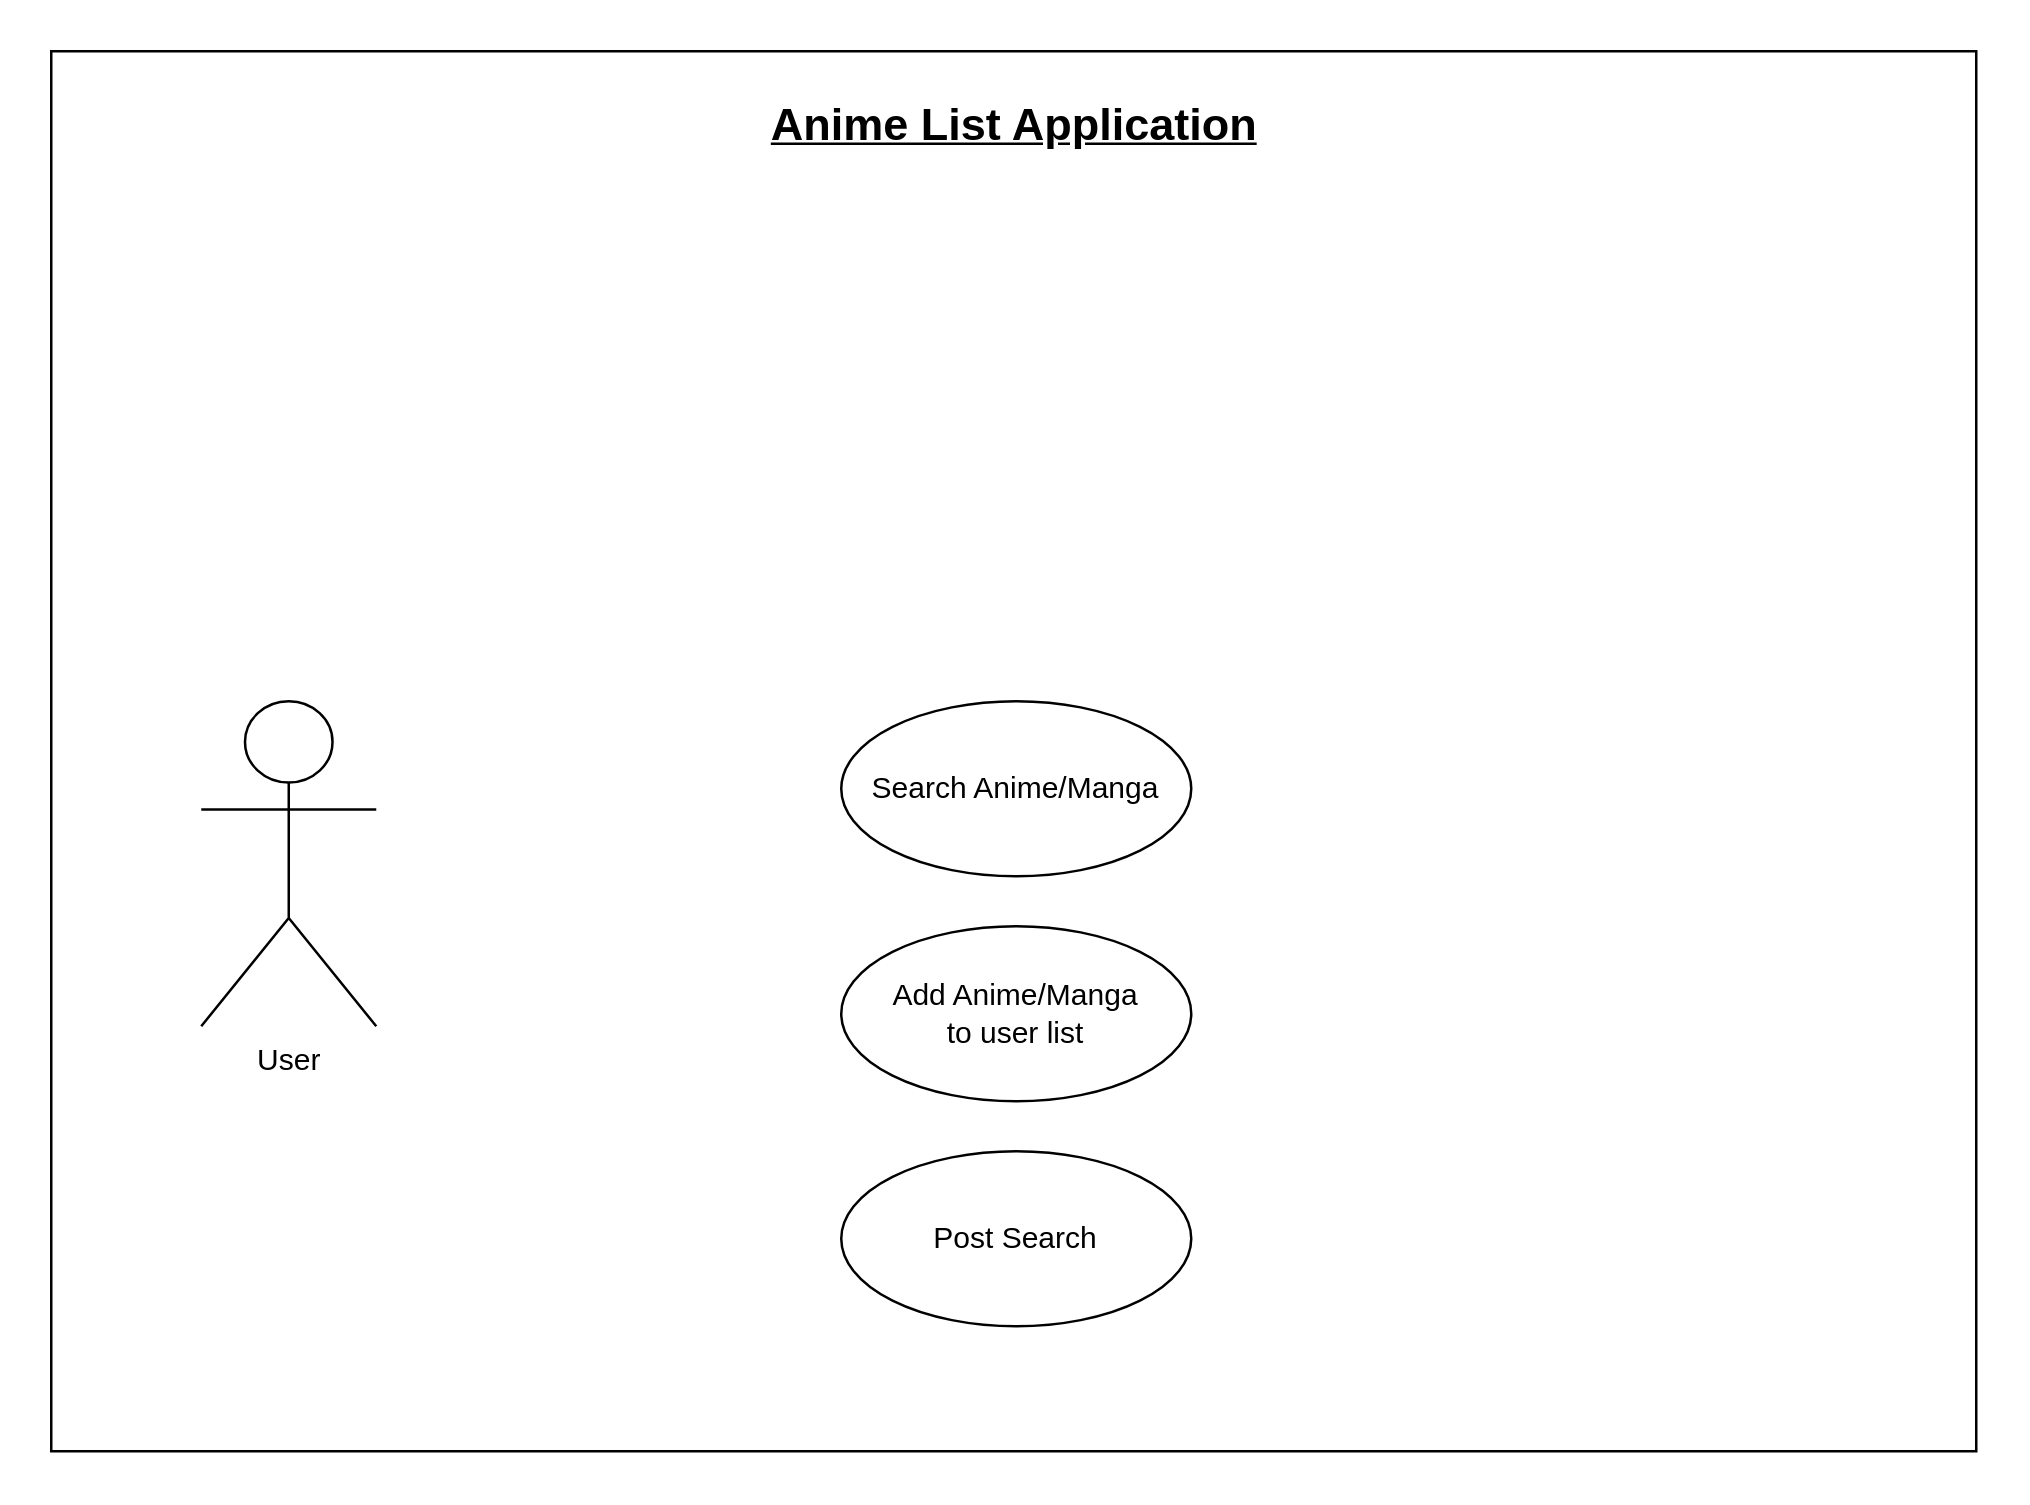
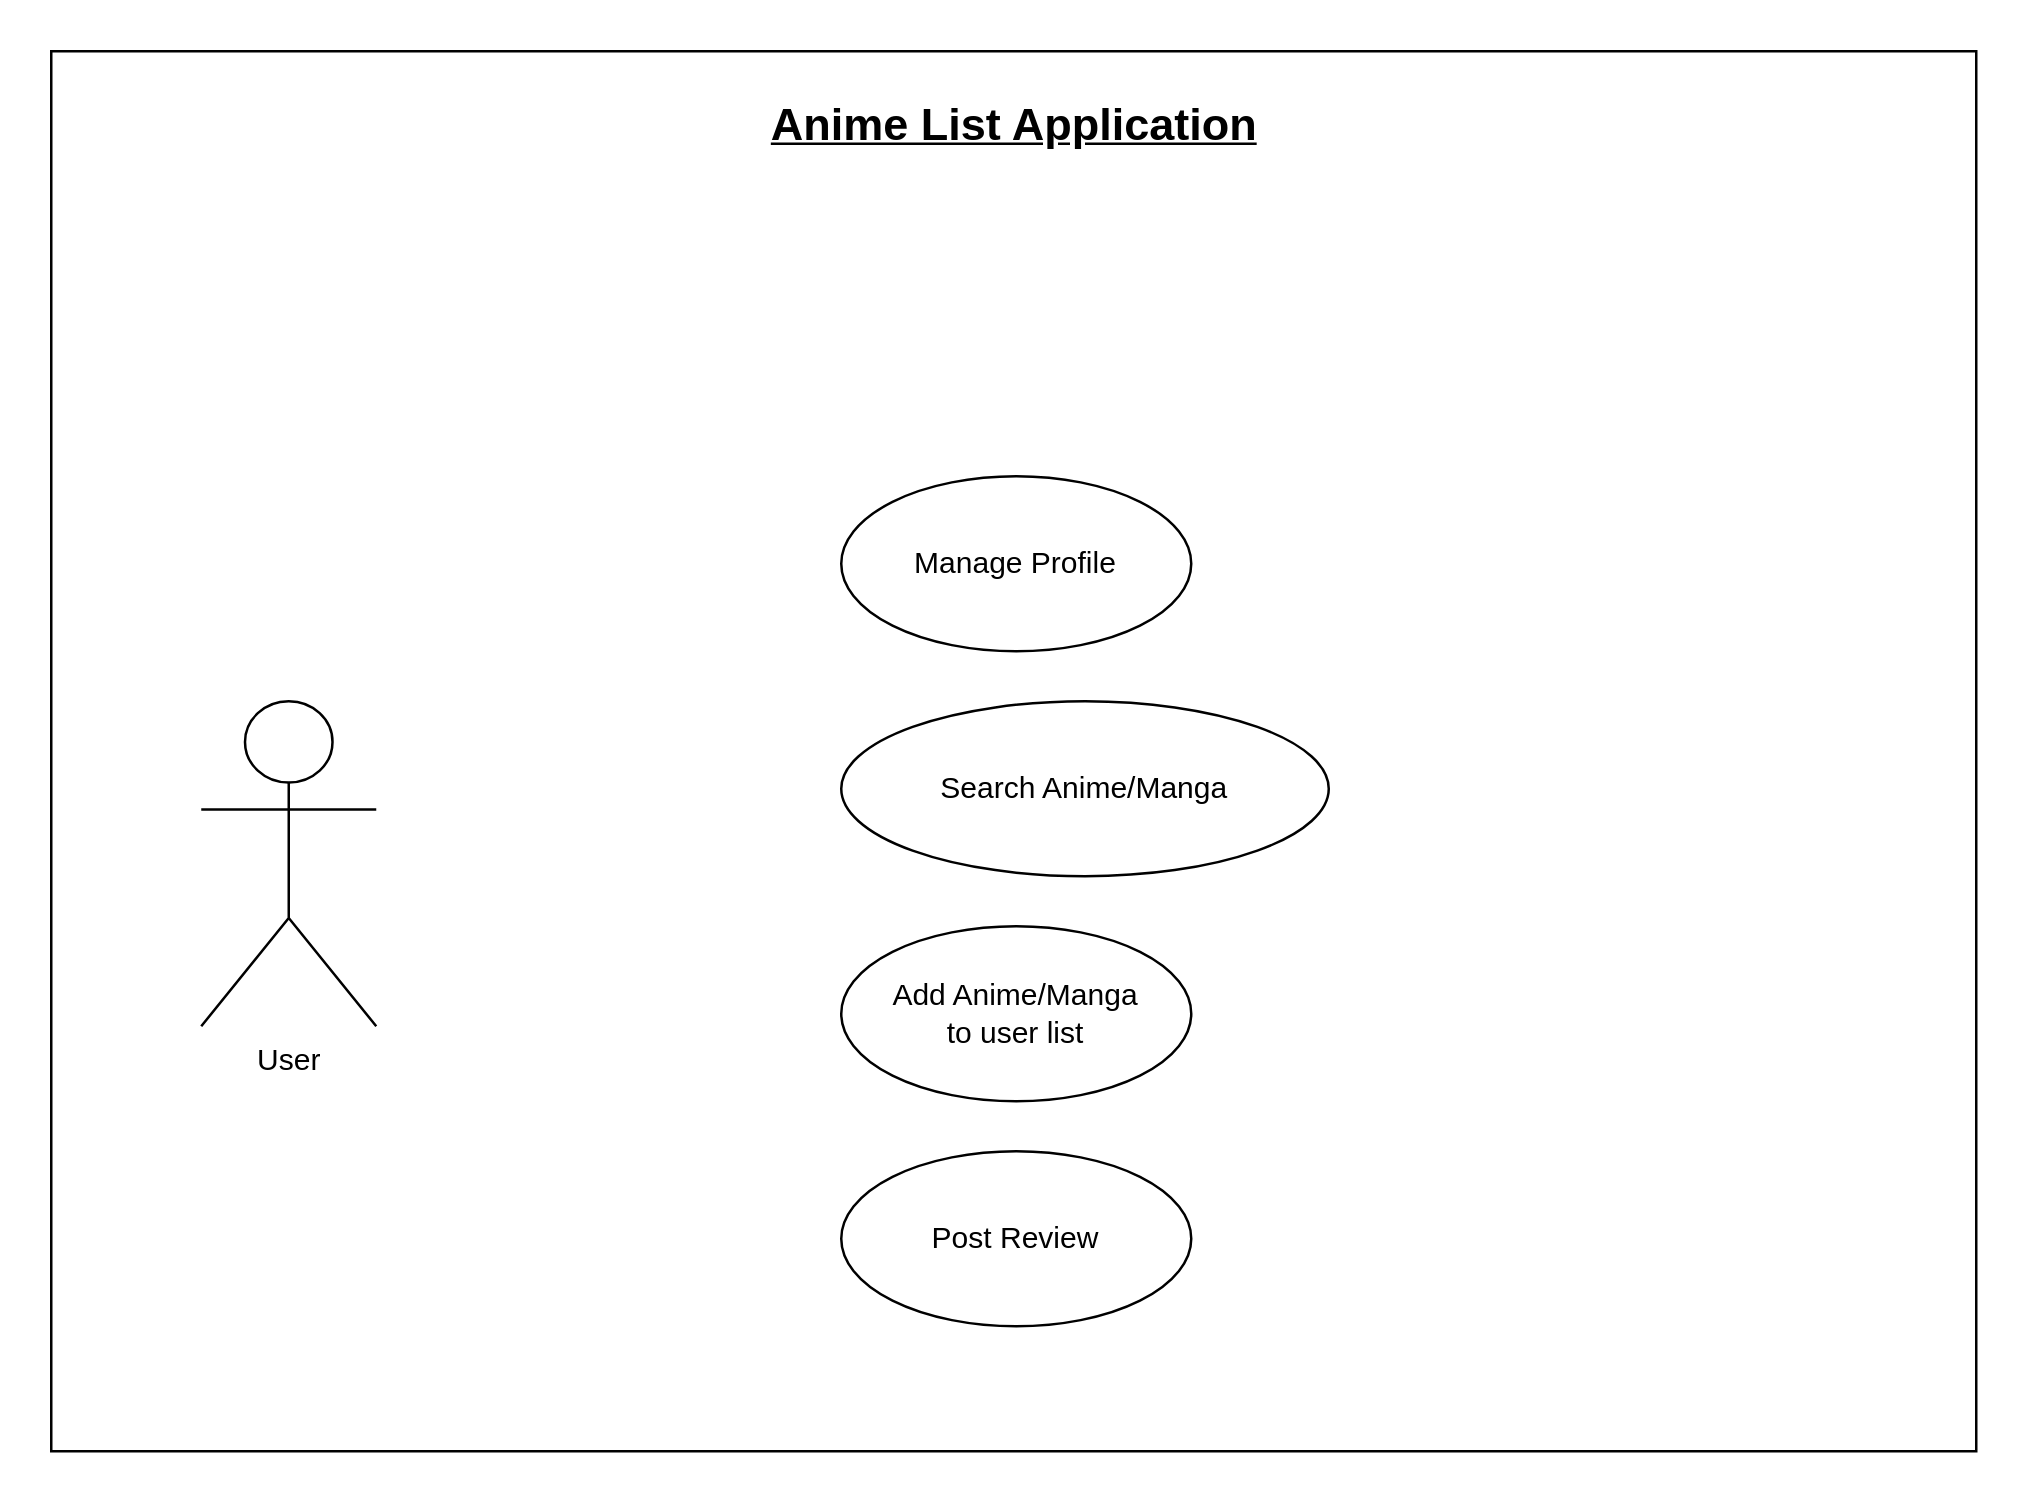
  <mxCell id="0" />
  <mxCell id="1" parent="0" />
  <mxCell id="2" value="" style="rounded=0;whiteSpace=wrap;html=1;" vertex="1" parent="1"><mxGeometry x="20" y="20" width="770" height="560" as="geometry" /></mxCell>
  <mxCell id="3" value="Anime List Application" style="text;html=1;strokeColor=none;fillColor=none;align=center;verticalAlign=middle;whiteSpace=wrap;rounded=0;fontStyle=5;fontSize=18;" vertex="1" parent="1"><mxGeometry x="289" y="40" width="233" height="20" as="geometry" /></mxCell>
  <mxCell id="4" value="User" style="shape=umlActor;verticalLabelPosition=bottom;labelBackgroundColor=#ffffff;verticalAlign=top;html=1;" vertex="1" parent="1"><mxGeometry x="80" y="280" width="70" height="130" as="geometry" /></mxCell>
- <mxCell id="5" value="Search Anime/Manga" style="ellipse;whiteSpace=wrap;html=1;" vertex="1" parent="1"><mxGeometry x="336" y="280" width="140" height="70" as="geometry" /></mxCell>
+ <mxCell id="5" value="Search Anime/Manga" style="ellipse;whiteSpace=wrap;html=1;" vertex="1" parent="1"><mxGeometry x="336" y="280" width="195" height="70" as="geometry" /></mxCell>
  <mxCell id="6" value="&lt;div&gt;Add Anime/Manga&lt;/div&gt;&lt;div&gt;to user list&lt;br&gt;&lt;/div&gt;" style="ellipse;whiteSpace=wrap;html=1;" vertex="1" parent="1"><mxGeometry x="336" y="370" width="140" height="70" as="geometry" /></mxCell>
- <mxCell id="8" value="Post Search" style="ellipse;whiteSpace=wrap;html=1;" vertex="1" parent="1"><mxGeometry x="336" y="460" width="140" height="70" as="geometry" /></mxCell>
+ <mxCell id="7" value="Manage Profile" style="ellipse;whiteSpace=wrap;html=1;" vertex="1" parent="1"><mxGeometry x="336" y="190" width="140" height="70" as="geometry" /></mxCell>
+ <mxCell id="8" value="Post Review" style="ellipse;whiteSpace=wrap;html=1;" vertex="1" parent="1"><mxGeometry x="336" y="460" width="140" height="70" as="geometry" /></mxCell>
